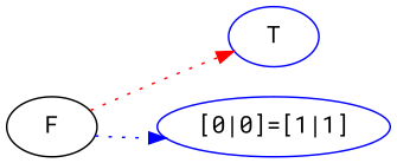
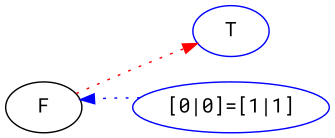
  digraph {
    fontname="Roboto Mono"
    rankdir=LR
    node [color=blue fontname="Roboto Mono"]
    edge [fontname="Roboto Mono" style=dotted]
    n1 [label=T]
    n2 [color=black label=F]
    n3 [label="[0|0]=[1|1]"]
    n2 -> n1 [color=red]
-   n2 -> n3 [color=blue]
+   n3 -> n2 [color=blue]
  }
